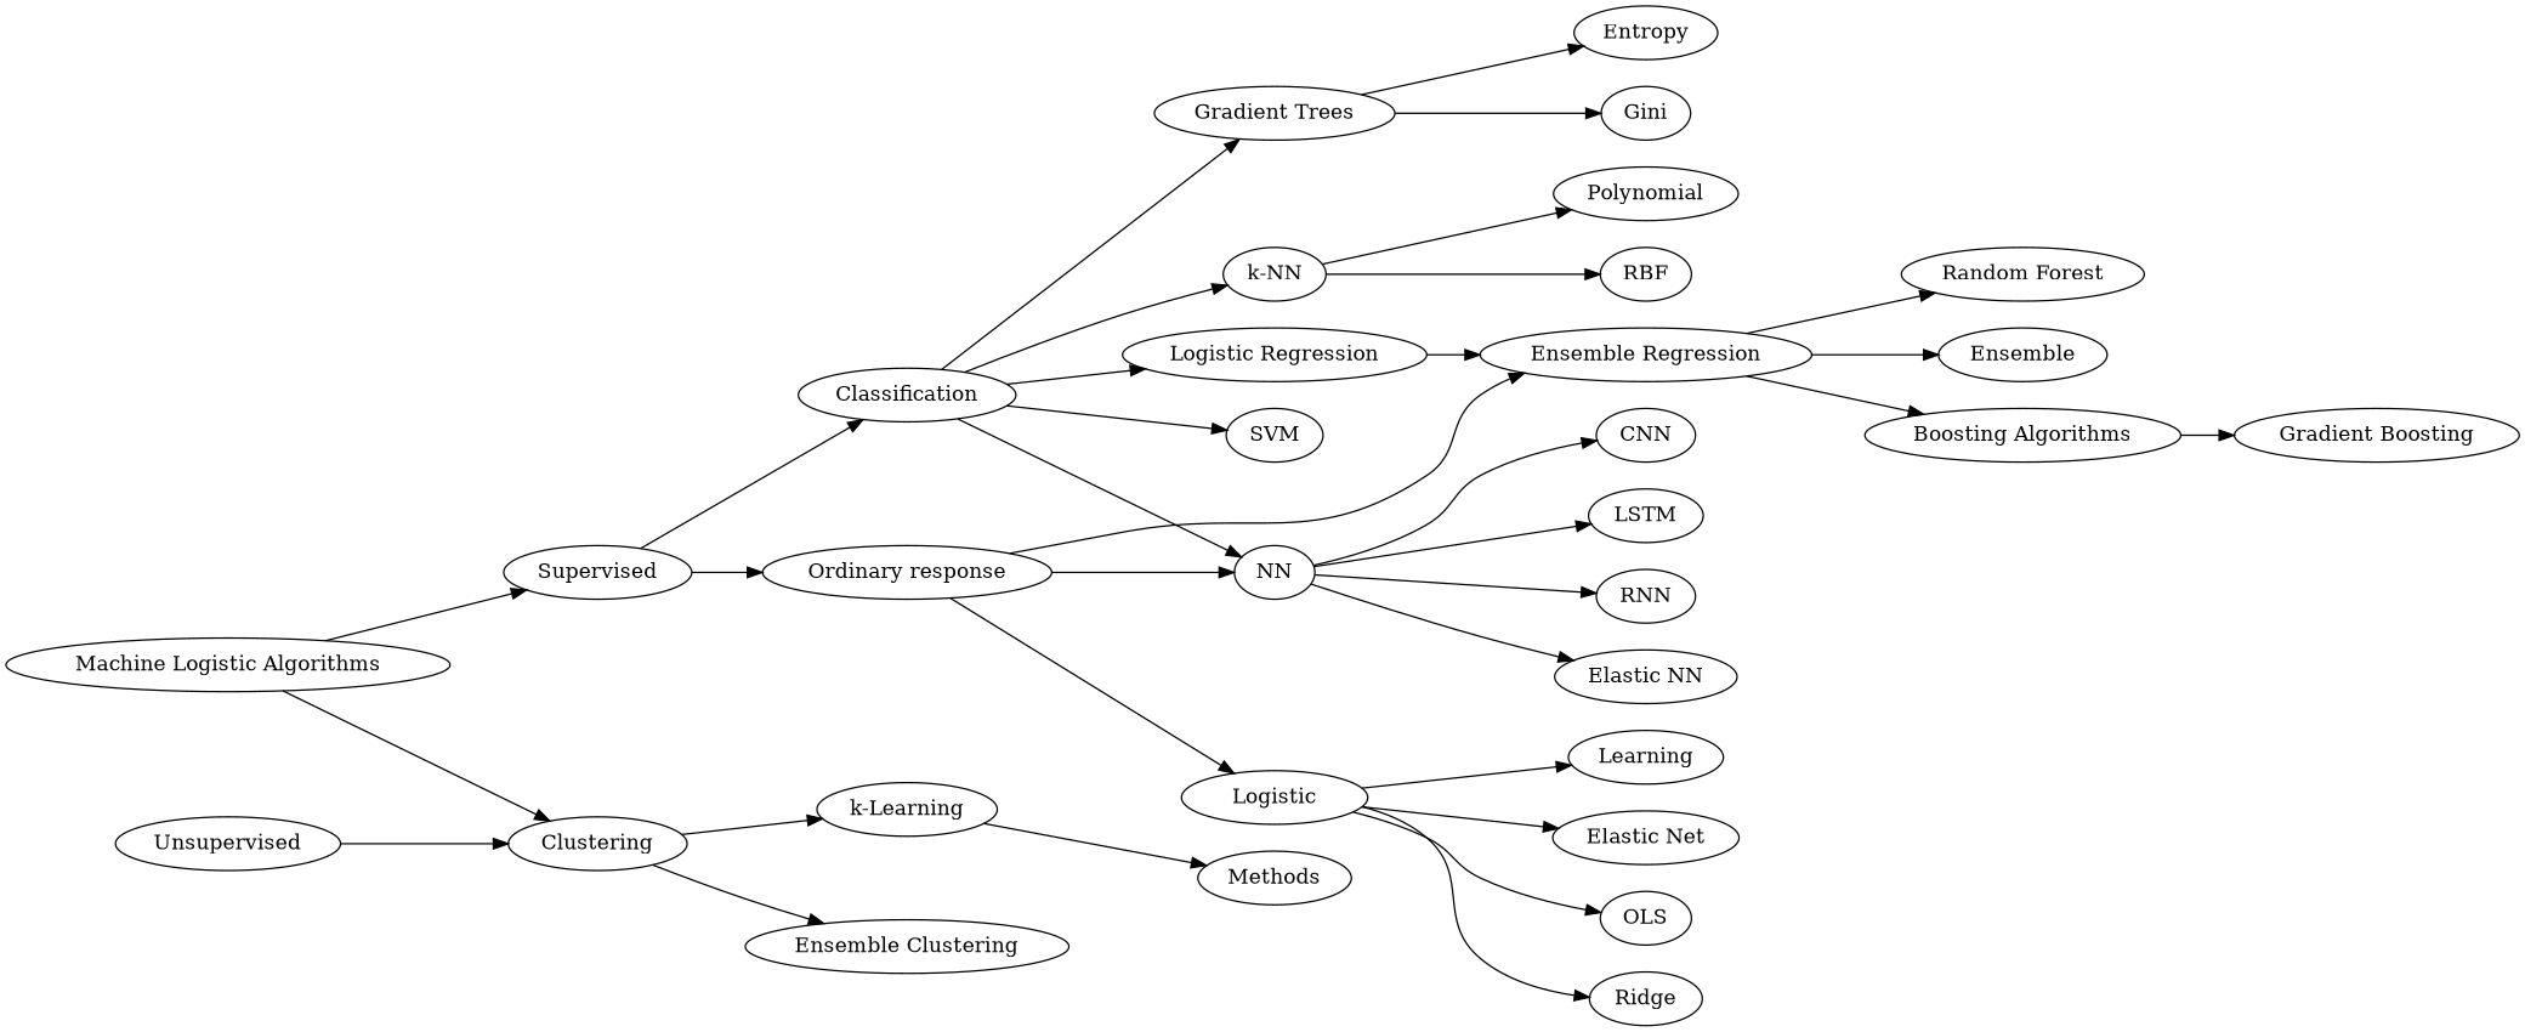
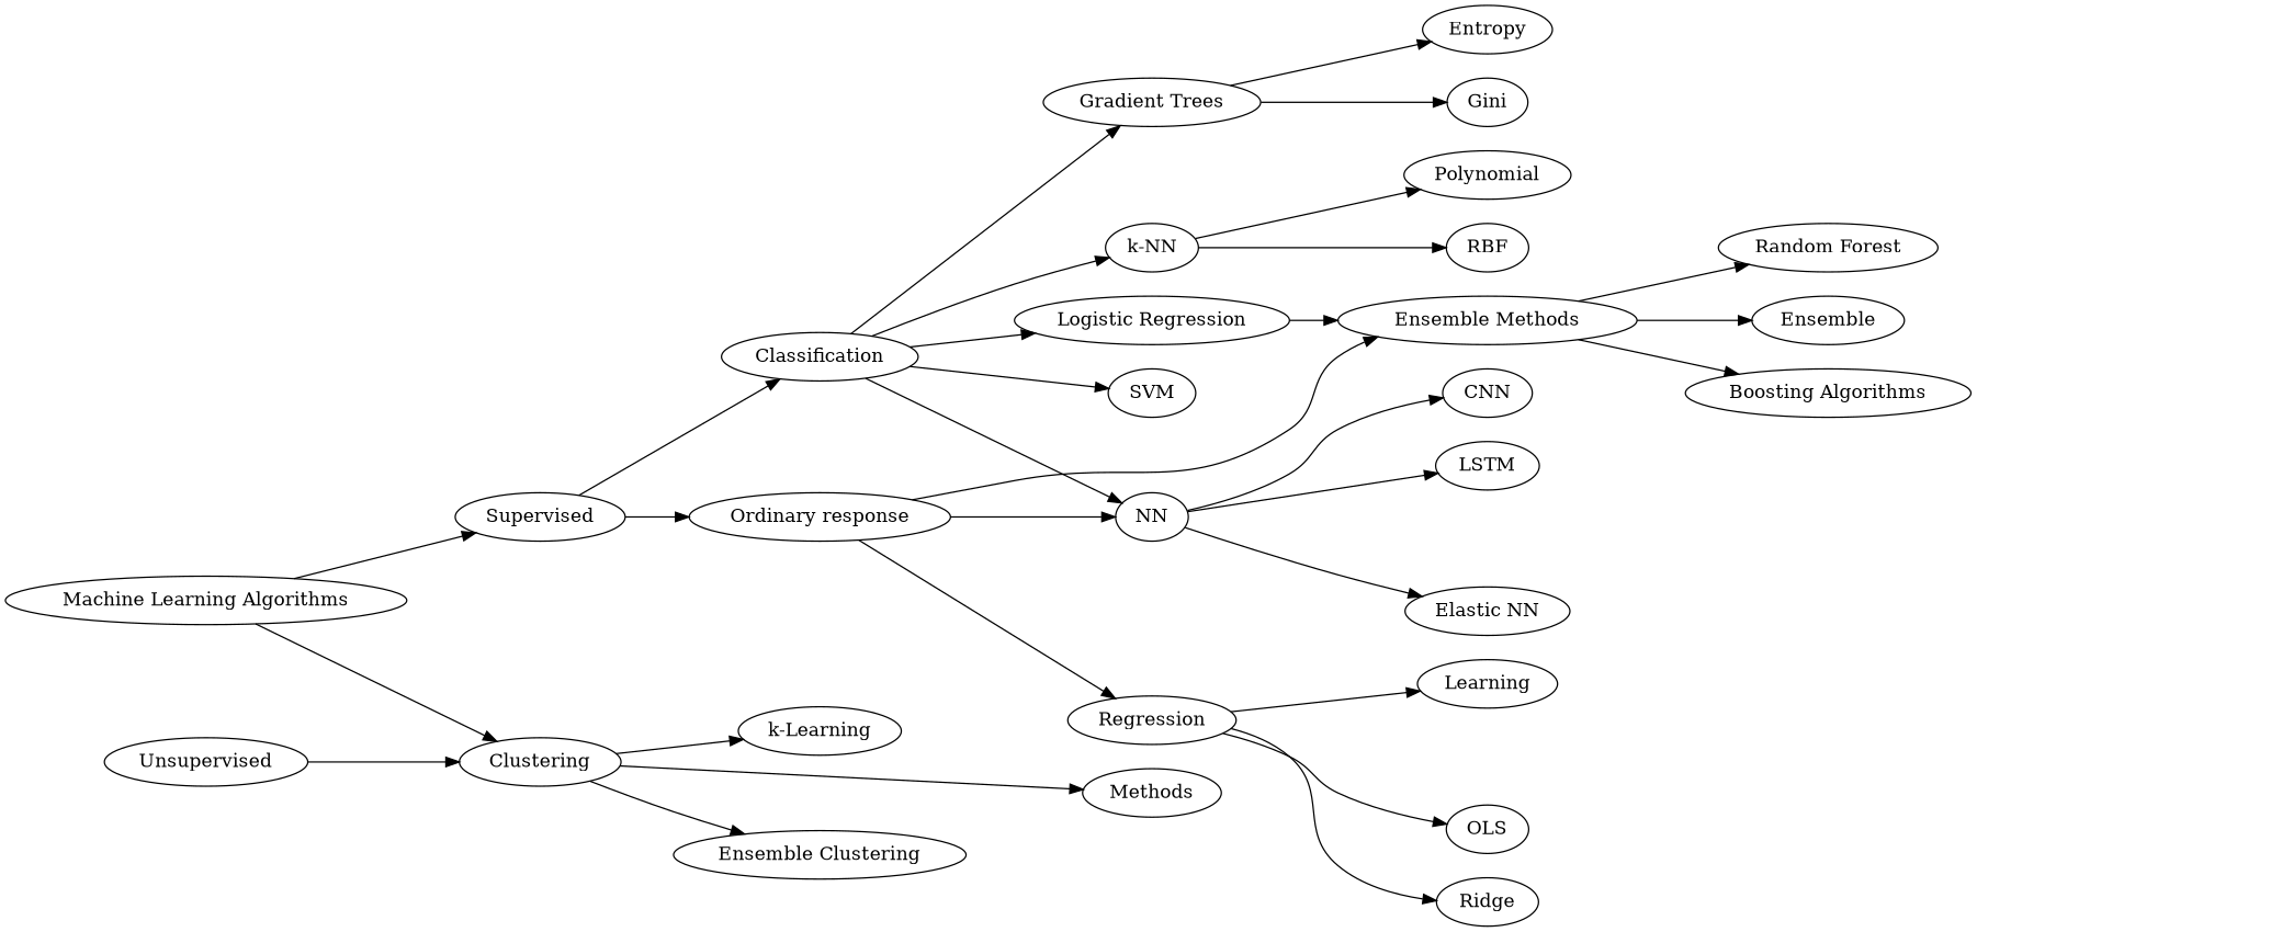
  digraph {
    rankdir=LR
-   "Machine Learning Algorithms" [label="Machine Logistic Algorithms"]
+   "Machine Learning Algorithms"
    Supervised
    Clustering
    Classification
    n5 [label="Ordinary response"]
    Unsupervised
    "Logistic Regression"
    n8 [label="Gradient Trees"]
    SVM
    "k-NN"
    NN
-   "Ensemble Methods" [label="Ensemble Regression"]
-   Regression [label=Logistic]
+   "Ensemble Methods"
+   Regression
    n14 [label="k-Learning"]
    n15 [label="Ensemble Clustering"]
    n16 [label=Methods]
    Entropy
    Gini
    RBF
    Polynomial
    n21 [label="Elastic NN"]
    CNN
    LSTM
-   RNN
    "Random Forest"
    n26 [label=Ensemble]
    "Boosting Algorithms"
-   "Gradient Boosting"
    OLS
    Ridge
    n31 [label=Learning]
-   "Elastic Net"
    "Machine Learning Algorithms" -> Supervised
    "Machine Learning Algorithms" -> Clustering
    Supervised -> Classification
    Supervised -> n5
    Clustering -> n14
    Clustering -> n15
-   n14 -> n16
+   Clustering -> n16
    Classification -> "Logistic Regression"
    Classification -> n8
    Classification -> SVM
    Classification -> "k-NN"
    Classification -> NN
    n5 -> NN
    n5 -> "Ensemble Methods"
    n5 -> Regression
    Unsupervised -> Clustering
    "Logistic Regression" -> "Ensemble Methods"
    n8 -> Entropy
    n8 -> Gini
    "k-NN" -> RBF
    "k-NN" -> Polynomial
    NN -> n21
    NN -> CNN
    NN -> LSTM
-   NN -> RNN
    "Ensemble Methods" -> "Random Forest"
    "Ensemble Methods" -> n26
    "Ensemble Methods" -> "Boosting Algorithms"
    Regression -> OLS
    Regression -> Ridge
    Regression -> n31
-   Regression -> "Elastic Net"
-   "Boosting Algorithms" -> "Gradient Boosting"
  }
